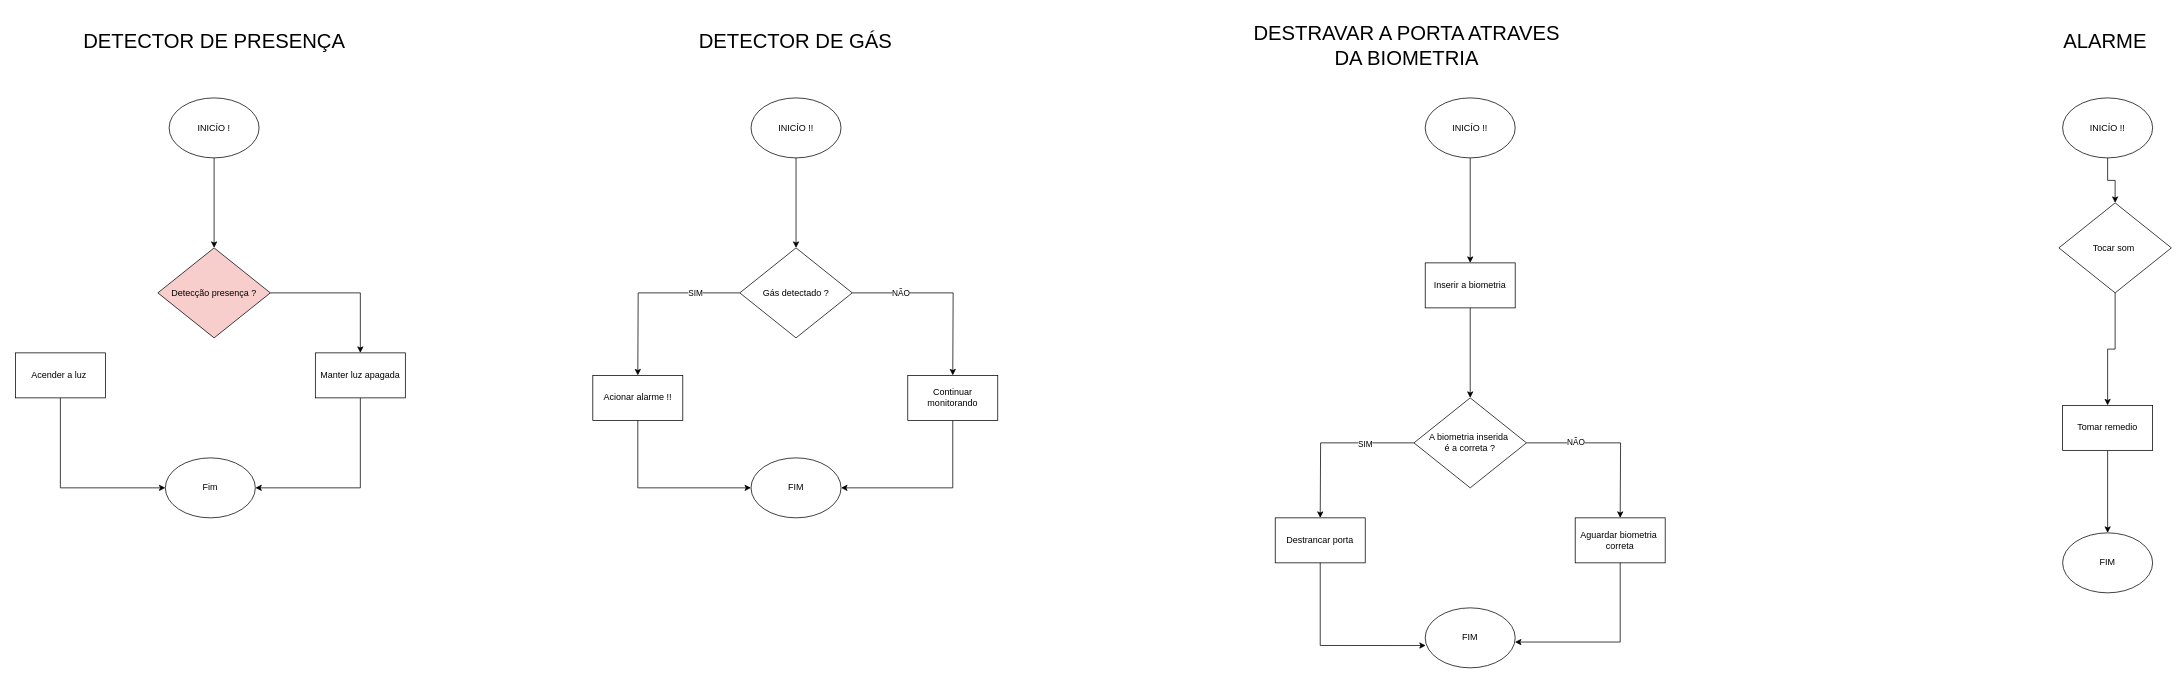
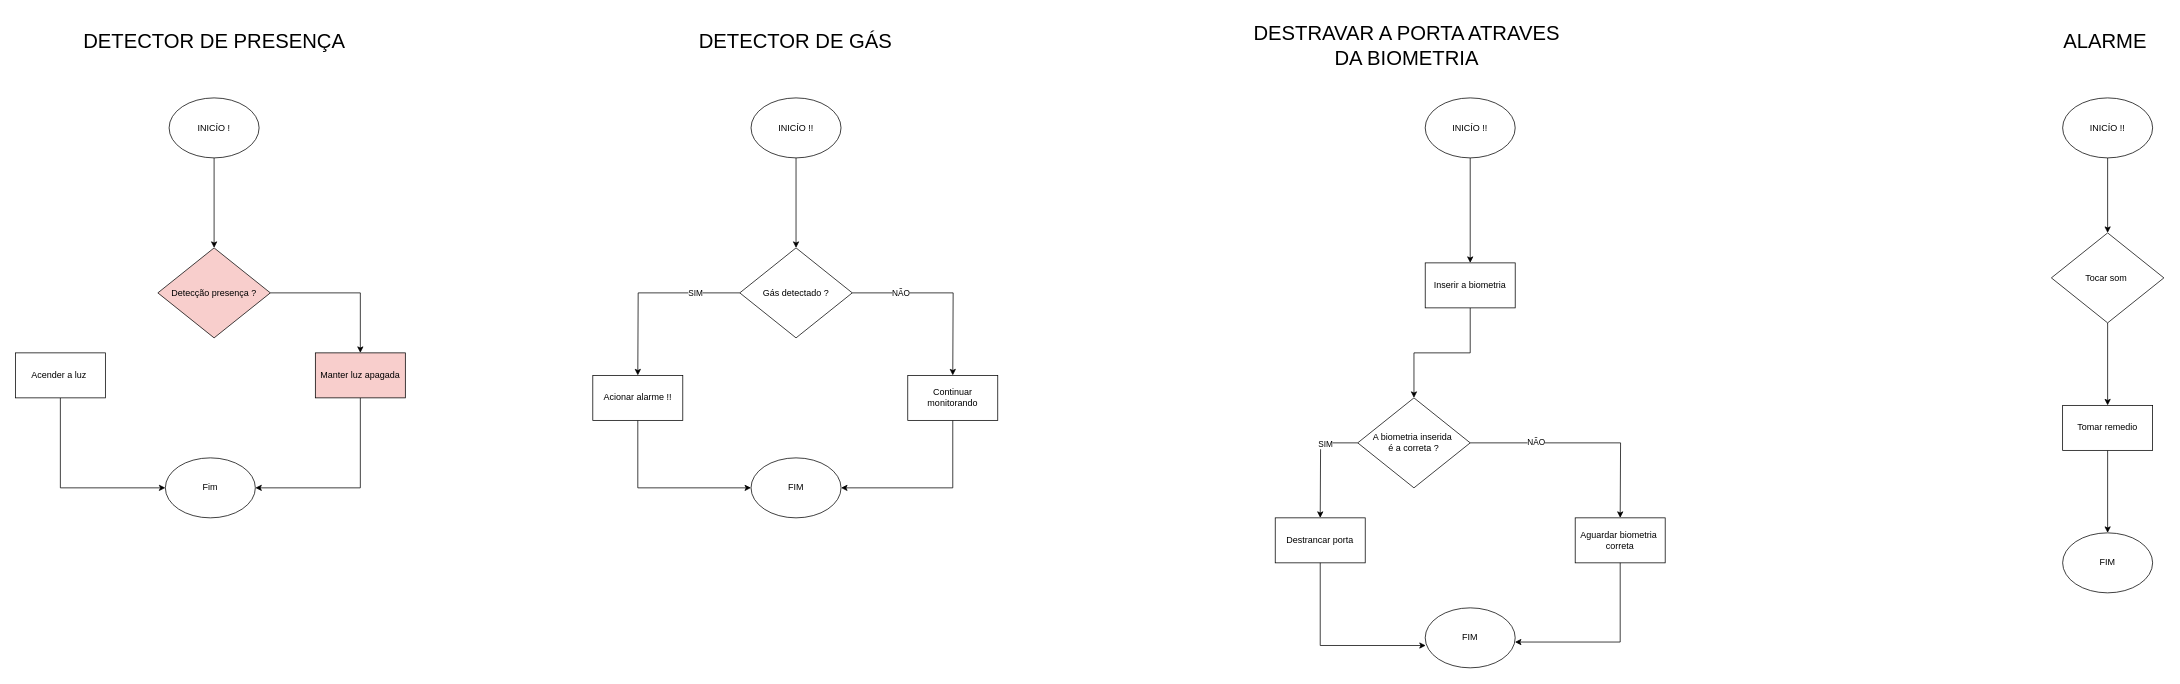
  <mxCell id="0" />
  <mxCell id="1" parent="0" />
  <mxCell id="2" value="DETECTOR DE GÁS" style="text;html=1;align=center;verticalAlign=middle;resizable=0;points=[];autosize=1;strokeColor=none;fillColor=none;fontSize=27;" vertex="1" parent="1"><mxGeometry x="920" y="30" width="280" height="50" as="geometry" /></mxCell>
  <mxCell id="3" style="edgeStyle=orthogonalEdgeStyle;rounded=0;orthogonalLoop=1;jettySize=auto;html=1;exitX=0.5;exitY=1;exitDx=0;exitDy=0;entryX=0.5;entryY=0;entryDx=0;entryDy=0;" edge="1" parent="1" source="4" target="6"><mxGeometry relative="1" as="geometry" /></mxCell>
  <mxCell id="4" value="INICÍO !" style="ellipse;whiteSpace=wrap;html=1;" vertex="1" parent="1"><mxGeometry x="225" y="130" width="120" height="80" as="geometry" /></mxCell>
  <mxCell id="5" style="edgeStyle=orthogonalEdgeStyle;rounded=0;orthogonalLoop=1;jettySize=auto;html=1;exitX=1;exitY=0.5;exitDx=0;exitDy=0;entryX=0.5;entryY=0;entryDx=0;entryDy=0;" edge="1" parent="1" source="6" target="10"><mxGeometry relative="1" as="geometry"><mxPoint x="480" y="460" as="targetPoint" /></mxGeometry></mxCell>
  <mxCell id="6" value="Detecção presença&lt;span style=&quot;background-color: transparent; color: light-dark(rgb(0, 0, 0), rgb(255, 255, 255));&quot;&gt;&amp;nbsp;?&lt;/span&gt;" style="rhombus;whiteSpace=wrap;html=1;fillColor=#f8cecc;" vertex="1" parent="1"><mxGeometry x="210" y="330" width="150" height="120" as="geometry" /></mxCell>
  <mxCell id="7" style="edgeStyle=orthogonalEdgeStyle;rounded=0;orthogonalLoop=1;jettySize=auto;html=1;exitX=0.5;exitY=1;exitDx=0;exitDy=0;entryX=0;entryY=0.5;entryDx=0;entryDy=0;" edge="1" parent="1" source="8" target="11"><mxGeometry relative="1" as="geometry" /></mxCell>
  <mxCell id="8" value="Acender a luz&amp;nbsp;" style="rounded=0;whiteSpace=wrap;html=1;" vertex="1" parent="1"><mxGeometry x="20" y="470" width="120" height="60" as="geometry" /></mxCell>
  <mxCell id="9" style="edgeStyle=orthogonalEdgeStyle;rounded=0;orthogonalLoop=1;jettySize=auto;html=1;exitX=0.5;exitY=1;exitDx=0;exitDy=0;entryX=1;entryY=0.5;entryDx=0;entryDy=0;" edge="1" parent="1" source="10" target="11"><mxGeometry relative="1" as="geometry" /></mxCell>
- <mxCell id="10" value="Manter luz apagada" style="rounded=0;whiteSpace=wrap;html=1;" vertex="1" parent="1"><mxGeometry x="420" y="470" width="120" height="60" as="geometry" /></mxCell>
+ <mxCell id="10" value="Manter luz apagada" style="rounded=0;whiteSpace=wrap;html=1;fillColor=#f8cecc;" vertex="1" parent="1"><mxGeometry x="420" y="470" width="120" height="60" as="geometry" /></mxCell>
  <mxCell id="11" value="Fim" style="ellipse;whiteSpace=wrap;html=1;" vertex="1" parent="1"><mxGeometry x="220" y="610" width="120" height="80" as="geometry" /></mxCell>
  <mxCell id="12" style="edgeStyle=orthogonalEdgeStyle;rounded=0;orthogonalLoop=1;jettySize=auto;html=1;entryX=0.5;entryY=0;entryDx=0;entryDy=0;" edge="1" parent="1" source="13" target="19"><mxGeometry relative="1" as="geometry" /></mxCell>
  <mxCell id="13" value="INICÍO !!" style="ellipse;whiteSpace=wrap;html=1;" vertex="1" parent="1"><mxGeometry x="1001" y="130" width="120" height="80" as="geometry" /></mxCell>
  <mxCell id="14" value="DETECTOR DE PRESENÇA" style="text;html=1;align=center;verticalAlign=middle;resizable=0;points=[];autosize=1;strokeColor=none;fillColor=none;fontSize=27;" vertex="1" parent="1"><mxGeometry x="100" y="30" width="370" height="50" as="geometry" /></mxCell>
  <mxCell id="15" style="edgeStyle=orthogonalEdgeStyle;rounded=0;orthogonalLoop=1;jettySize=auto;html=1;exitX=0;exitY=0.5;exitDx=0;exitDy=0;" edge="1" parent="1" source="19"><mxGeometry relative="1" as="geometry"><mxPoint x="850" y="500" as="targetPoint" /></mxGeometry></mxCell>
  <mxCell id="16" value="SIM" style="edgeLabel;html=1;align=center;verticalAlign=middle;resizable=0;points=[];" connectable="0" vertex="1" parent="15"><mxGeometry x="-0.515" y="-1" relative="1" as="geometry"><mxPoint as="offset" /></mxGeometry></mxCell>
  <mxCell id="17" style="edgeStyle=orthogonalEdgeStyle;rounded=0;orthogonalLoop=1;jettySize=auto;html=1;exitX=1;exitY=0.5;exitDx=0;exitDy=0;" edge="1" parent="1" source="19"><mxGeometry relative="1" as="geometry"><mxPoint x="1270" y="500" as="targetPoint" /></mxGeometry></mxCell>
  <mxCell id="18" value="NÃO" style="edgeLabel;html=1;align=center;verticalAlign=middle;resizable=0;points=[];" connectable="0" vertex="1" parent="17"><mxGeometry x="-0.473" y="1" relative="1" as="geometry"><mxPoint as="offset" /></mxGeometry></mxCell>
  <mxCell id="19" value="Gás detectado ?" style="rhombus;whiteSpace=wrap;html=1;" vertex="1" parent="1"><mxGeometry x="986" y="330" width="150" height="120" as="geometry" /></mxCell>
  <mxCell id="20" style="edgeStyle=orthogonalEdgeStyle;rounded=0;orthogonalLoop=1;jettySize=auto;html=1;exitX=0.5;exitY=1;exitDx=0;exitDy=0;entryX=0;entryY=0.5;entryDx=0;entryDy=0;" edge="1" parent="1" source="21" target="24"><mxGeometry relative="1" as="geometry" /></mxCell>
  <mxCell id="21" value="Acionar alarme !!" style="rounded=0;whiteSpace=wrap;html=1;" vertex="1" parent="1"><mxGeometry x="790" y="500" width="120" height="60" as="geometry" /></mxCell>
  <mxCell id="22" style="edgeStyle=orthogonalEdgeStyle;rounded=0;orthogonalLoop=1;jettySize=auto;html=1;exitX=0.5;exitY=1;exitDx=0;exitDy=0;entryX=1;entryY=0.5;entryDx=0;entryDy=0;" edge="1" parent="1" source="23" target="24"><mxGeometry relative="1" as="geometry" /></mxCell>
  <mxCell id="23" value="Continuar monitorando" style="rounded=0;whiteSpace=wrap;html=1;" vertex="1" parent="1"><mxGeometry x="1210" y="500" width="120" height="60" as="geometry" /></mxCell>
  <mxCell id="24" value="FIM" style="ellipse;whiteSpace=wrap;html=1;" vertex="1" parent="1"><mxGeometry x="1001" y="610" width="120" height="80" as="geometry" /></mxCell>
  <mxCell id="25" value="DESTRAVAR A PORTA ATRAVES&lt;div&gt;DA BIOMETRIA&lt;/div&gt;" style="text;html=1;align=center;verticalAlign=middle;resizable=0;points=[];autosize=1;strokeColor=none;fillColor=none;fontSize=27;" vertex="1" parent="1"><mxGeometry x="1660" y="20" width="430" height="80" as="geometry" /></mxCell>
  <mxCell id="26" style="edgeStyle=orthogonalEdgeStyle;rounded=0;orthogonalLoop=1;jettySize=auto;html=1;exitX=0.5;exitY=1;exitDx=0;exitDy=0;entryX=0.5;entryY=0;entryDx=0;entryDy=0;" edge="1" parent="1" source="27" target="34"><mxGeometry relative="1" as="geometry" /></mxCell>
  <mxCell id="27" value="INICÍO !!" style="ellipse;whiteSpace=wrap;html=1;" vertex="1" parent="1"><mxGeometry x="1900" y="130" width="120" height="80" as="geometry" /></mxCell>
  <mxCell id="28" style="edgeStyle=orthogonalEdgeStyle;rounded=0;orthogonalLoop=1;jettySize=auto;html=1;" edge="1" parent="1" source="32"><mxGeometry relative="1" as="geometry"><mxPoint x="1760" y="690" as="targetPoint" /></mxGeometry></mxCell>
  <mxCell id="29" value="SIM" style="edgeLabel;html=1;align=center;verticalAlign=middle;resizable=0;points=[];" connectable="0" vertex="1" parent="28"><mxGeometry x="-0.416" y="1" relative="1" as="geometry"><mxPoint as="offset" /></mxGeometry></mxCell>
  <mxCell id="30" style="edgeStyle=orthogonalEdgeStyle;rounded=0;orthogonalLoop=1;jettySize=auto;html=1;exitX=1;exitY=0.5;exitDx=0;exitDy=0;" edge="1" parent="1" source="32"><mxGeometry relative="1" as="geometry"><mxPoint x="2160" y="690" as="targetPoint" /></mxGeometry></mxCell>
  <mxCell id="31" value="NÃO" style="edgeLabel;html=1;align=center;verticalAlign=middle;resizable=0;points=[];" connectable="0" vertex="1" parent="30"><mxGeometry x="-0.421" y="2" relative="1" as="geometry"><mxPoint as="offset" /></mxGeometry></mxCell>
- <mxCell id="32" value="A biometria inserida&amp;nbsp;&lt;div&gt;é a correta ?&lt;/div&gt;" style="rhombus;whiteSpace=wrap;html=1;" vertex="1" parent="1"><mxGeometry x="1885" y="530" width="150" height="120" as="geometry" /></mxCell>
+ <mxCell id="32" value="A biometria inserida&amp;nbsp;&lt;div&gt;é a correta ?&lt;/div&gt;" style="rhombus;whiteSpace=wrap;html=1;" vertex="1" parent="1"><mxGeometry x="1810" y="530" width="150" height="120" as="geometry" /></mxCell>
  <mxCell id="33" style="edgeStyle=orthogonalEdgeStyle;rounded=0;orthogonalLoop=1;jettySize=auto;html=1;exitX=0.5;exitY=1;exitDx=0;exitDy=0;" edge="1" parent="1" source="34" target="32"><mxGeometry relative="1" as="geometry" /></mxCell>
  <mxCell id="34" value="Inserir a biometria" style="rounded=0;whiteSpace=wrap;html=1;" vertex="1" parent="1"><mxGeometry x="1900" y="350" width="120" height="60" as="geometry" /></mxCell>
  <mxCell id="35" value="Destrancar porta" style="rounded=0;whiteSpace=wrap;html=1;" vertex="1" parent="1"><mxGeometry x="1700" y="690" width="120" height="60" as="geometry" /></mxCell>
  <mxCell id="36" value="Aguardar biometria&amp;nbsp;&lt;div&gt;correta&lt;/div&gt;" style="rounded=0;whiteSpace=wrap;html=1;" vertex="1" parent="1"><mxGeometry x="2100" y="690" width="120" height="60" as="geometry" /></mxCell>
  <mxCell id="37" value="FIM" style="ellipse;whiteSpace=wrap;html=1;" vertex="1" parent="1"><mxGeometry x="1900" y="810" width="120" height="80" as="geometry" /></mxCell>
  <mxCell id="38" style="edgeStyle=orthogonalEdgeStyle;rounded=0;orthogonalLoop=1;jettySize=auto;html=1;exitX=0.5;exitY=1;exitDx=0;exitDy=0;entryX=0.006;entryY=0.628;entryDx=0;entryDy=0;entryPerimeter=0;" edge="1" parent="1" source="35" target="37"><mxGeometry relative="1" as="geometry" /></mxCell>
  <mxCell id="39" style="edgeStyle=orthogonalEdgeStyle;rounded=0;orthogonalLoop=1;jettySize=auto;html=1;exitX=0.5;exitY=1;exitDx=0;exitDy=0;entryX=0.997;entryY=0.57;entryDx=0;entryDy=0;entryPerimeter=0;" edge="1" parent="1" source="36" target="37"><mxGeometry relative="1" as="geometry" /></mxCell>
  <mxCell id="40" value="ALARME&amp;nbsp;" style="text;html=1;align=center;verticalAlign=middle;resizable=0;points=[];autosize=1;strokeColor=none;fillColor=none;fontSize=27;" vertex="1" parent="1"><mxGeometry x="2740" y="30" width="140" height="50" as="geometry" /></mxCell>
  <mxCell id="41" style="edgeStyle=orthogonalEdgeStyle;rounded=0;orthogonalLoop=1;jettySize=auto;html=1;exitX=0.5;exitY=1;exitDx=0;exitDy=0;entryX=0.5;entryY=0;entryDx=0;entryDy=0;" edge="1" parent="1" source="42" target="44"><mxGeometry relative="1" as="geometry" /></mxCell>
  <mxCell id="42" value="INICÍO !!" style="ellipse;whiteSpace=wrap;html=1;" vertex="1" parent="1"><mxGeometry x="2750" y="130" width="120" height="80" as="geometry" /></mxCell>
  <mxCell id="43" value="" style="edgeStyle=orthogonalEdgeStyle;rounded=0;orthogonalLoop=1;jettySize=auto;html=1;" edge="1" parent="1" source="44" target="46"><mxGeometry relative="1" as="geometry" /></mxCell>
- <mxCell id="44" value="Tocar som&amp;nbsp;" style="rhombus;whiteSpace=wrap;html=1;" vertex="1" parent="1"><mxGeometry x="2745" y="270" width="150" height="120" as="geometry" /></mxCell>
+ <mxCell id="44" value="Tocar som&amp;nbsp;" style="rhombus;whiteSpace=wrap;html=1;" vertex="1" parent="1"><mxGeometry x="2735" y="310" width="150" height="120" as="geometry" /></mxCell>
  <mxCell id="45" style="edgeStyle=orthogonalEdgeStyle;rounded=0;orthogonalLoop=1;jettySize=auto;html=1;exitX=0.5;exitY=1;exitDx=0;exitDy=0;entryX=0.5;entryY=0;entryDx=0;entryDy=0;" edge="1" parent="1" source="46" target="47"><mxGeometry relative="1" as="geometry" /></mxCell>
  <mxCell id="46" value="Tomar remedio" style="whiteSpace=wrap;html=1;" vertex="1" parent="1"><mxGeometry x="2750" y="540" width="120" height="60" as="geometry" /></mxCell>
  <mxCell id="47" value="FIM" style="ellipse;whiteSpace=wrap;html=1;" vertex="1" parent="1"><mxGeometry x="2750" y="710" width="120" height="80" as="geometry" /></mxCell>
